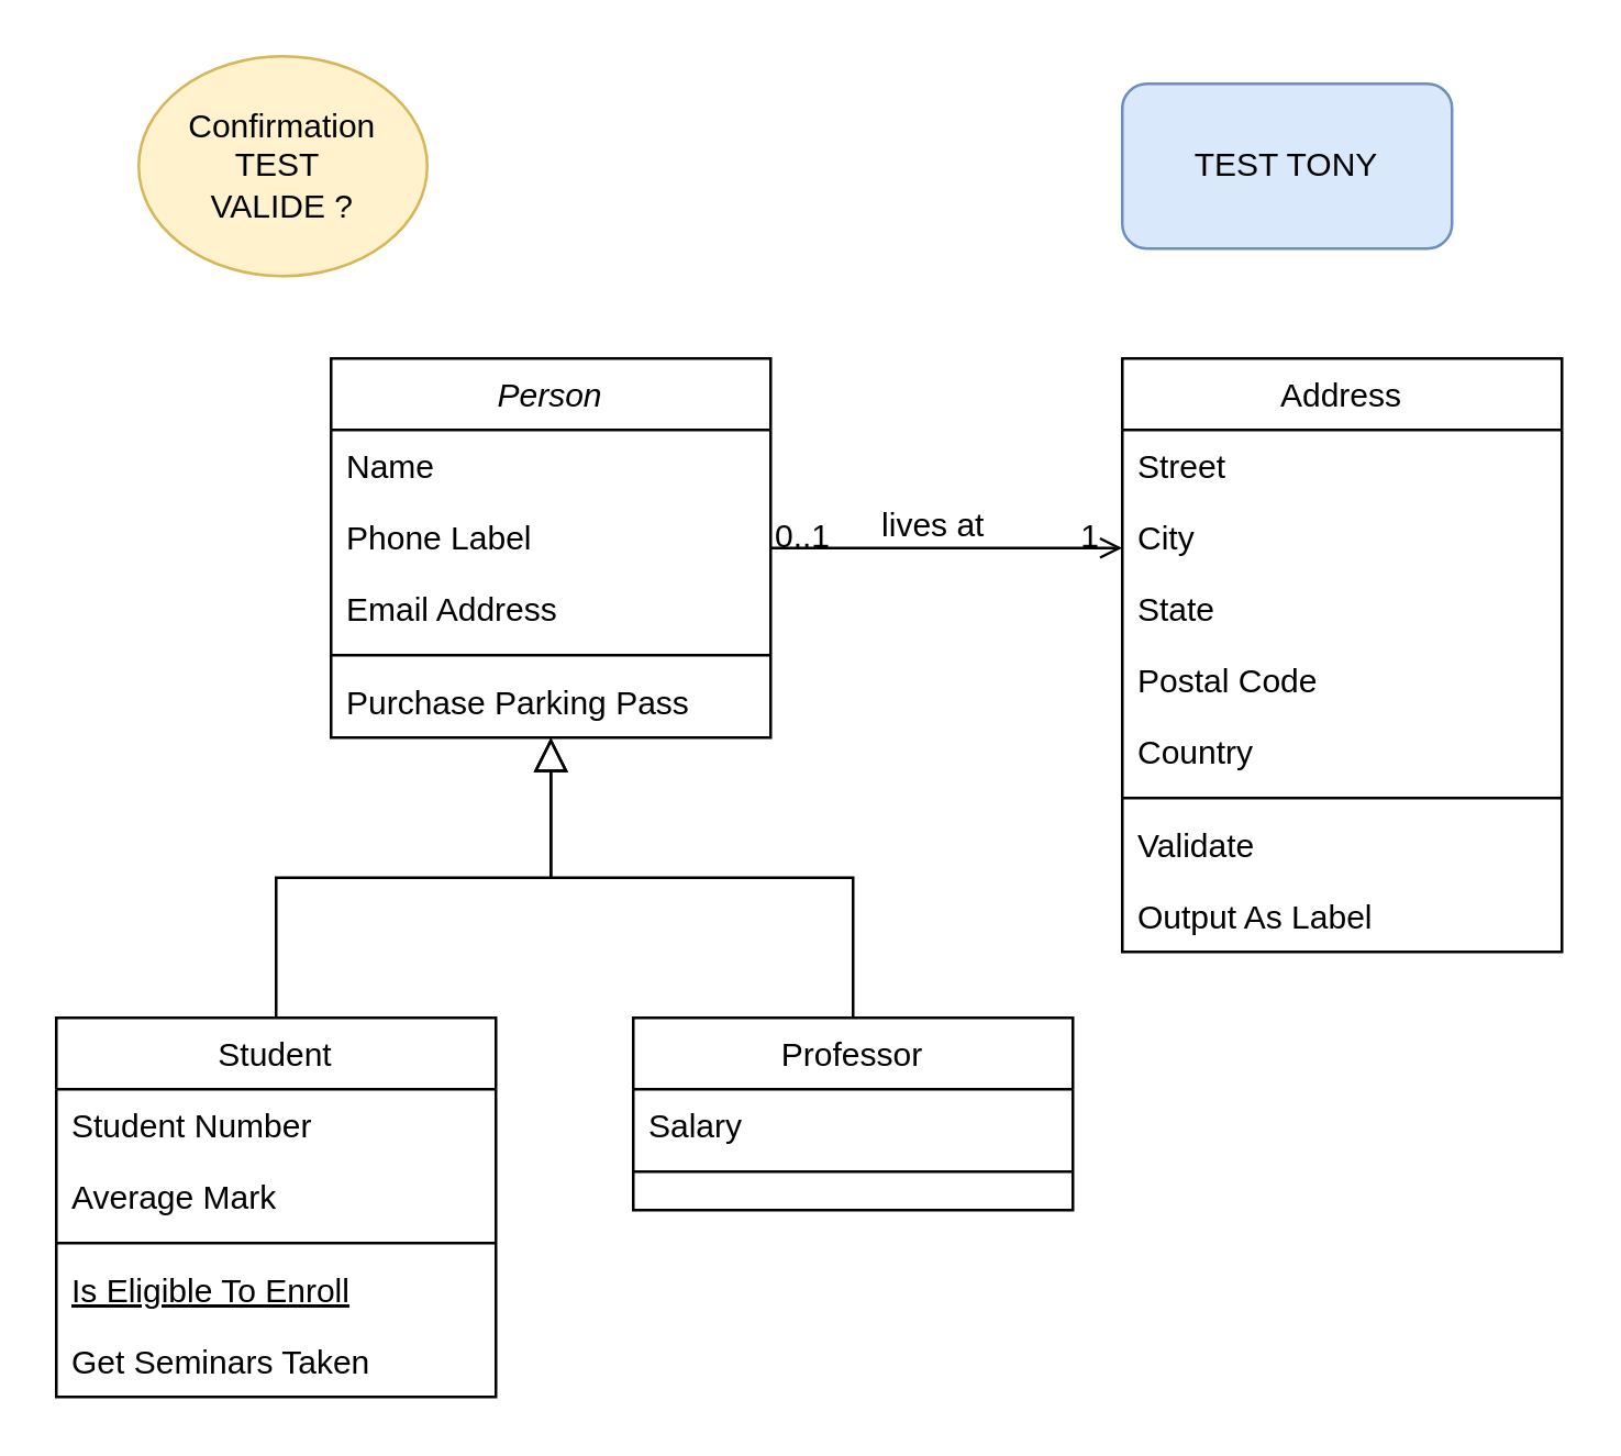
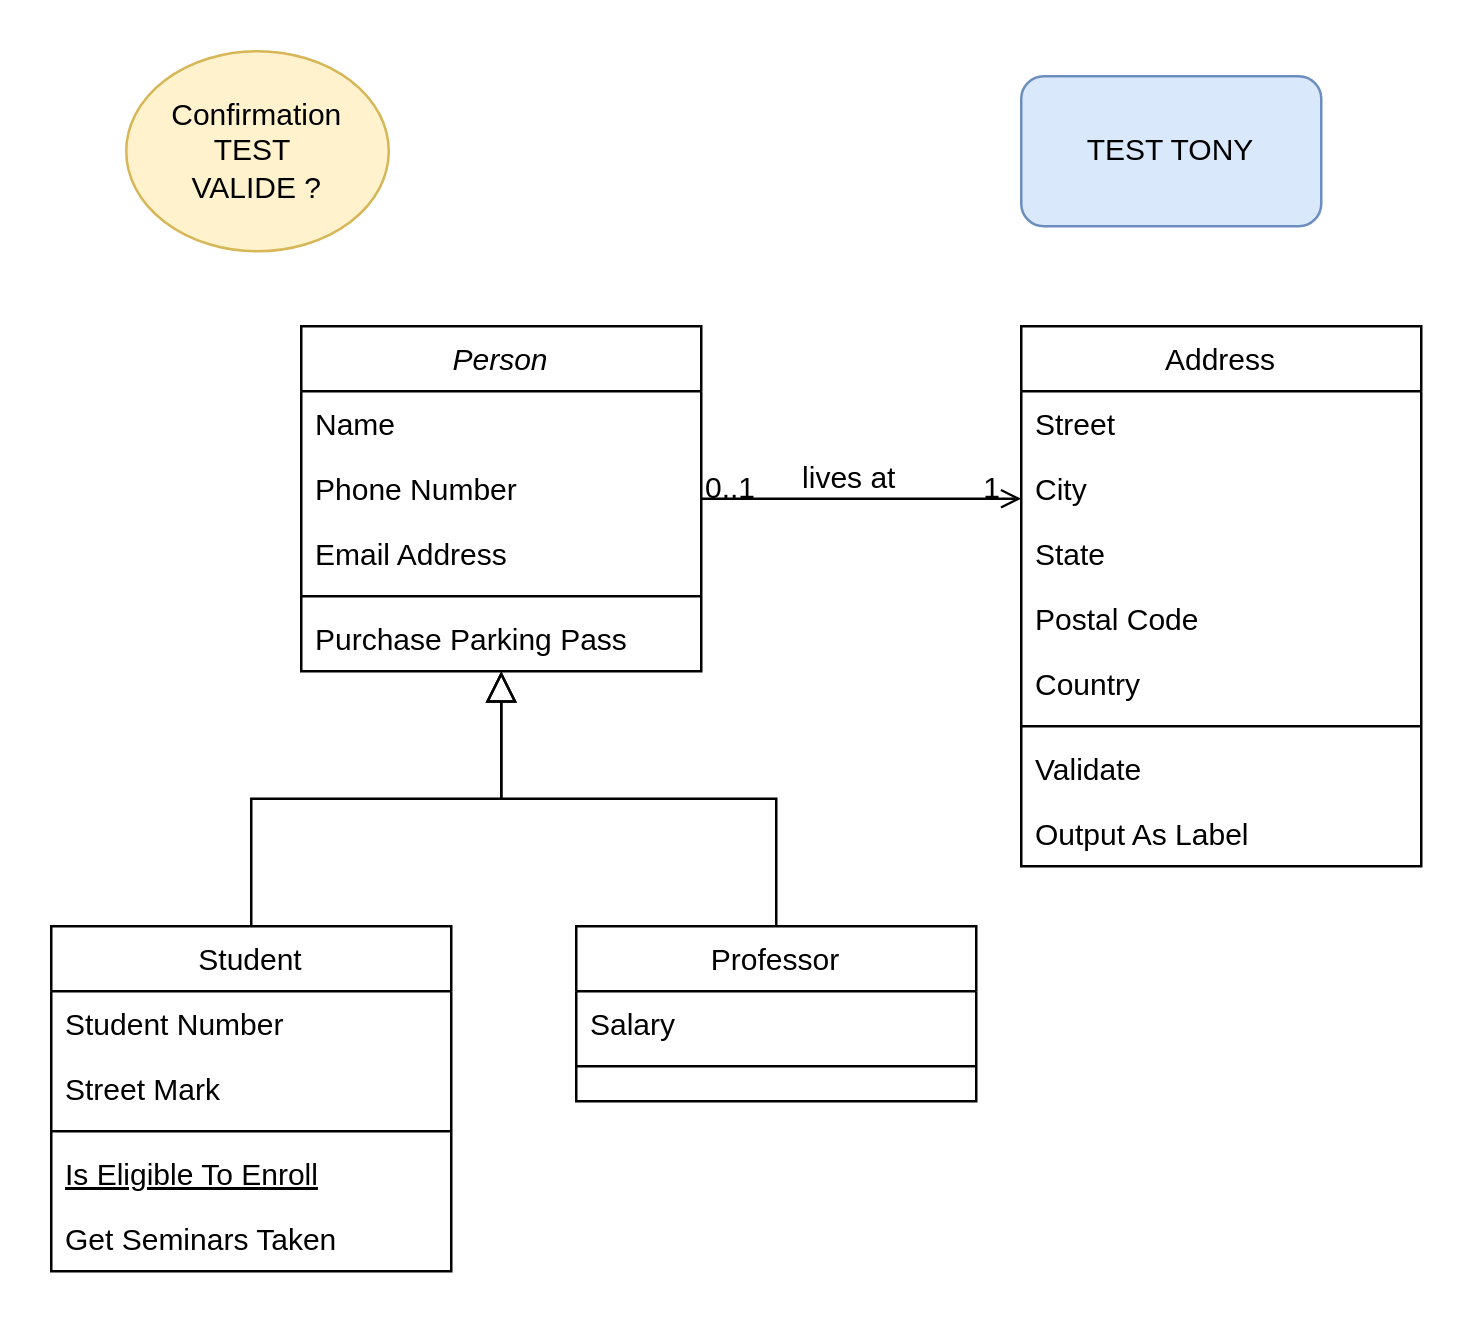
  <mxCell id="0" />
  <mxCell id="1" parent="0" />
  <mxCell id="2" value="Person" style="swimlane;fontStyle=2;align=center;verticalAlign=top;childLayout=stackLayout;horizontal=1;startSize=26;horizontalStack=0;resizeParent=1;resizeLast=0;collapsible=1;marginBottom=0;rounded=0;shadow=0;strokeWidth=1;" parent="1" vertex="1"><mxGeometry x="120" y="130" width="160" height="138" as="geometry"><mxRectangle x="230" y="140" width="160" height="26" as="alternateBounds" /></mxGeometry></mxCell>
  <mxCell id="3" value="Name" style="text;align=left;verticalAlign=top;spacingLeft=4;spacingRight=4;overflow=hidden;rotatable=0;points=[[0,0.5],[1,0.5]];portConstraint=eastwest;" parent="2" vertex="1"><mxGeometry y="26" width="160" height="26" as="geometry" /></mxCell>
- <mxCell id="4" value="Phone Label" style="text;align=left;verticalAlign=top;spacingLeft=4;spacingRight=4;overflow=hidden;rotatable=0;points=[[0,0.5],[1,0.5]];portConstraint=eastwest;rounded=0;shadow=0;html=0;" parent="2" vertex="1"><mxGeometry y="52" width="160" height="26" as="geometry" /></mxCell>
+ <mxCell id="4" value="Phone Number" style="text;align=left;verticalAlign=top;spacingLeft=4;spacingRight=4;overflow=hidden;rotatable=0;points=[[0,0.5],[1,0.5]];portConstraint=eastwest;rounded=0;shadow=0;html=0;" parent="2" vertex="1"><mxGeometry y="52" width="160" height="26" as="geometry" /></mxCell>
  <mxCell id="5" value="Email Address" style="text;align=left;verticalAlign=top;spacingLeft=4;spacingRight=4;overflow=hidden;rotatable=0;points=[[0,0.5],[1,0.5]];portConstraint=eastwest;rounded=0;shadow=0;html=0;" parent="2" vertex="1"><mxGeometry y="78" width="160" height="26" as="geometry" /></mxCell>
  <mxCell id="6" value="" style="line;html=1;strokeWidth=1;align=left;verticalAlign=middle;spacingTop=-1;spacingLeft=3;spacingRight=3;rotatable=0;labelPosition=right;points=[];portConstraint=eastwest;" parent="2" vertex="1"><mxGeometry y="104" width="160" height="8" as="geometry" /></mxCell>
  <mxCell id="7" value="Purchase Parking Pass" style="text;align=left;verticalAlign=top;spacingLeft=4;spacingRight=4;overflow=hidden;rotatable=0;points=[[0,0.5],[1,0.5]];portConstraint=eastwest;" parent="2" vertex="1"><mxGeometry y="112" width="160" height="26" as="geometry" /></mxCell>
  <mxCell id="8" value="Student" style="swimlane;fontStyle=0;align=center;verticalAlign=top;childLayout=stackLayout;horizontal=1;startSize=26;horizontalStack=0;resizeParent=1;resizeLast=0;collapsible=1;marginBottom=0;rounded=0;shadow=0;strokeWidth=1;" parent="1" vertex="1"><mxGeometry x="20" y="370" width="160" height="138" as="geometry"><mxRectangle x="130" y="380" width="160" height="26" as="alternateBounds" /></mxGeometry></mxCell>
  <mxCell id="9" value="Student Number" style="text;align=left;verticalAlign=top;spacingLeft=4;spacingRight=4;overflow=hidden;rotatable=0;points=[[0,0.5],[1,0.5]];portConstraint=eastwest;" parent="8" vertex="1"><mxGeometry y="26" width="160" height="26" as="geometry" /></mxCell>
- <mxCell id="10" value="Average Mark" style="text;align=left;verticalAlign=top;spacingLeft=4;spacingRight=4;overflow=hidden;rotatable=0;points=[[0,0.5],[1,0.5]];portConstraint=eastwest;rounded=0;shadow=0;html=0;" parent="8" vertex="1"><mxGeometry y="52" width="160" height="26" as="geometry" /></mxCell>
+ <mxCell id="10" value="Street Mark" style="text;align=left;verticalAlign=top;spacingLeft=4;spacingRight=4;overflow=hidden;rotatable=0;points=[[0,0.5],[1,0.5]];portConstraint=eastwest;rounded=0;shadow=0;html=0;" parent="8" vertex="1"><mxGeometry y="52" width="160" height="26" as="geometry" /></mxCell>
  <mxCell id="11" value="" style="line;html=1;strokeWidth=1;align=left;verticalAlign=middle;spacingTop=-1;spacingLeft=3;spacingRight=3;rotatable=0;labelPosition=right;points=[];portConstraint=eastwest;" parent="8" vertex="1"><mxGeometry y="78" width="160" height="8" as="geometry" /></mxCell>
  <mxCell id="12" value="Is Eligible To Enroll" style="text;align=left;verticalAlign=top;spacingLeft=4;spacingRight=4;overflow=hidden;rotatable=0;points=[[0,0.5],[1,0.5]];portConstraint=eastwest;fontStyle=4" parent="8" vertex="1"><mxGeometry y="86" width="160" height="26" as="geometry" /></mxCell>
  <mxCell id="13" value="Get Seminars Taken" style="text;align=left;verticalAlign=top;spacingLeft=4;spacingRight=4;overflow=hidden;rotatable=0;points=[[0,0.5],[1,0.5]];portConstraint=eastwest;" parent="8" vertex="1"><mxGeometry y="112" width="160" height="26" as="geometry" /></mxCell>
  <mxCell id="14" value="" style="endArrow=block;endSize=10;endFill=0;shadow=0;strokeWidth=1;rounded=0;curved=0;edgeStyle=elbowEdgeStyle;elbow=vertical;" parent="1" source="8" target="2" edge="1"><mxGeometry width="160" relative="1" as="geometry"><mxPoint x="100" y="213" as="sourcePoint" /><mxPoint x="100" y="213" as="targetPoint" /></mxGeometry></mxCell>
  <mxCell id="15" value="Professor" style="swimlane;fontStyle=0;align=center;verticalAlign=top;childLayout=stackLayout;horizontal=1;startSize=26;horizontalStack=0;resizeParent=1;resizeLast=0;collapsible=1;marginBottom=0;rounded=0;shadow=0;strokeWidth=1;" parent="1" vertex="1"><mxGeometry x="230" y="370" width="160" height="70" as="geometry"><mxRectangle x="340" y="380" width="170" height="26" as="alternateBounds" /></mxGeometry></mxCell>
  <mxCell id="16" value="Salary" style="text;align=left;verticalAlign=top;spacingLeft=4;spacingRight=4;overflow=hidden;rotatable=0;points=[[0,0.5],[1,0.5]];portConstraint=eastwest;" parent="15" vertex="1"><mxGeometry y="26" width="160" height="26" as="geometry" /></mxCell>
  <mxCell id="17" value="" style="line;html=1;strokeWidth=1;align=left;verticalAlign=middle;spacingTop=-1;spacingLeft=3;spacingRight=3;rotatable=0;labelPosition=right;points=[];portConstraint=eastwest;" parent="15" vertex="1"><mxGeometry y="52" width="160" height="8" as="geometry" /></mxCell>
  <mxCell id="18" value="" style="endArrow=block;endSize=10;endFill=0;shadow=0;strokeWidth=1;rounded=0;curved=0;edgeStyle=elbowEdgeStyle;elbow=vertical;" parent="1" source="15" target="2" edge="1"><mxGeometry width="160" relative="1" as="geometry"><mxPoint x="110" y="383" as="sourcePoint" /><mxPoint x="210" y="281" as="targetPoint" /></mxGeometry></mxCell>
  <mxCell id="19" value="Address" style="swimlane;fontStyle=0;align=center;verticalAlign=top;childLayout=stackLayout;horizontal=1;startSize=26;horizontalStack=0;resizeParent=1;resizeLast=0;collapsible=1;marginBottom=0;rounded=0;shadow=0;strokeWidth=1;" parent="1" vertex="1"><mxGeometry x="408" y="130" width="160" height="216" as="geometry"><mxRectangle x="550" y="140" width="160" height="26" as="alternateBounds" /></mxGeometry></mxCell>
  <mxCell id="20" value="Street" style="text;align=left;verticalAlign=top;spacingLeft=4;spacingRight=4;overflow=hidden;rotatable=0;points=[[0,0.5],[1,0.5]];portConstraint=eastwest;" parent="19" vertex="1"><mxGeometry y="26" width="160" height="26" as="geometry" /></mxCell>
  <mxCell id="21" value="City" style="text;align=left;verticalAlign=top;spacingLeft=4;spacingRight=4;overflow=hidden;rotatable=0;points=[[0,0.5],[1,0.5]];portConstraint=eastwest;rounded=0;shadow=0;html=0;" parent="19" vertex="1"><mxGeometry y="52" width="160" height="26" as="geometry" /></mxCell>
  <mxCell id="22" value="State" style="text;align=left;verticalAlign=top;spacingLeft=4;spacingRight=4;overflow=hidden;rotatable=0;points=[[0,0.5],[1,0.5]];portConstraint=eastwest;rounded=0;shadow=0;html=0;" parent="19" vertex="1"><mxGeometry y="78" width="160" height="26" as="geometry" /></mxCell>
  <mxCell id="23" value="Postal Code" style="text;align=left;verticalAlign=top;spacingLeft=4;spacingRight=4;overflow=hidden;rotatable=0;points=[[0,0.5],[1,0.5]];portConstraint=eastwest;rounded=0;shadow=0;html=0;" parent="19" vertex="1"><mxGeometry y="104" width="160" height="26" as="geometry" /></mxCell>
  <mxCell id="24" value="Country" style="text;align=left;verticalAlign=top;spacingLeft=4;spacingRight=4;overflow=hidden;rotatable=0;points=[[0,0.5],[1,0.5]];portConstraint=eastwest;rounded=0;shadow=0;html=0;" parent="19" vertex="1"><mxGeometry y="130" width="160" height="26" as="geometry" /></mxCell>
  <mxCell id="25" value="" style="line;html=1;strokeWidth=1;align=left;verticalAlign=middle;spacingTop=-1;spacingLeft=3;spacingRight=3;rotatable=0;labelPosition=right;points=[];portConstraint=eastwest;" parent="19" vertex="1"><mxGeometry y="156" width="160" height="8" as="geometry" /></mxCell>
  <mxCell id="26" value="Validate" style="text;align=left;verticalAlign=top;spacingLeft=4;spacingRight=4;overflow=hidden;rotatable=0;points=[[0,0.5],[1,0.5]];portConstraint=eastwest;" parent="19" vertex="1"><mxGeometry y="164" width="160" height="26" as="geometry" /></mxCell>
  <mxCell id="27" value="Output As Label" style="text;align=left;verticalAlign=top;spacingLeft=4;spacingRight=4;overflow=hidden;rotatable=0;points=[[0,0.5],[1,0.5]];portConstraint=eastwest;" parent="19" vertex="1"><mxGeometry y="190" width="160" height="26" as="geometry" /></mxCell>
  <mxCell id="28" value="" style="endArrow=open;shadow=0;strokeWidth=1;rounded=0;curved=0;endFill=1;edgeStyle=elbowEdgeStyle;elbow=vertical;" parent="1" source="2" target="19" edge="1"><mxGeometry x="0.5" y="41" relative="1" as="geometry"><mxPoint x="280" y="202" as="sourcePoint" /><mxPoint x="440" y="202" as="targetPoint" /><mxPoint x="-40" y="32" as="offset" /></mxGeometry></mxCell>
  <mxCell id="29" value="0..1" style="resizable=0;align=left;verticalAlign=bottom;labelBackgroundColor=none;fontSize=12;" parent="28" connectable="0" vertex="1"><mxGeometry x="-1" relative="1" as="geometry"><mxPoint y="4" as="offset" /></mxGeometry></mxCell>
  <mxCell id="30" value="1" style="resizable=0;align=right;verticalAlign=bottom;labelBackgroundColor=none;fontSize=12;" parent="28" connectable="0" vertex="1"><mxGeometry x="1" relative="1" as="geometry"><mxPoint x="-7" y="4" as="offset" /></mxGeometry></mxCell>
  <mxCell id="31" value="lives at" style="text;html=1;resizable=0;points=[];;align=center;verticalAlign=middle;labelBackgroundColor=none;rounded=0;shadow=0;strokeWidth=1;fontSize=12;" parent="28" vertex="1" connectable="0"><mxGeometry x="0.5" y="49" relative="1" as="geometry"><mxPoint x="-38" y="40" as="offset" /></mxGeometry></mxCell>
  <mxCell id="32" value="TEST TONY" style="whiteSpace=wrap;html=1;fillColor=#dae8fc;strokeColor=#6c8ebf;rounded=1;" parent="1" vertex="1"><mxGeometry x="408" y="30" width="120" height="60" as="geometry" /></mxCell>
  <mxCell id="33" value="Confirmation TEST&amp;nbsp;&lt;div&gt;VALIDE ?&lt;/div&gt;" style="ellipse;whiteSpace=wrap;html=1;aspect=fixed;fillColor=#fff2cc;strokeColor=#d6b656;" vertex="1" parent="1"><mxGeometry x="50" y="20" width="105" height="80" as="geometry" /></mxCell>
